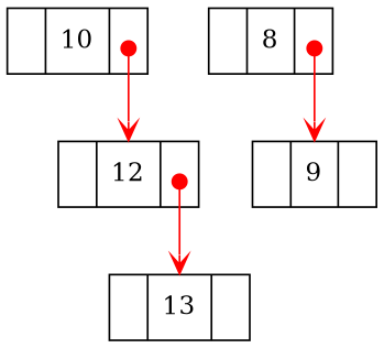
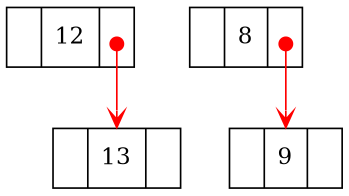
  digraph {
    nodesep=0.4
    ranksep=0.5
    node [color=black shape=record]
    edge [arrowhead=vee arrowtail=dot color=red dir=both headport=data tailclip=false tailport="right:c"]
-   n1 [label="<left> | <data> 10 | <right>"]
    n2 [label="<left> | <data> 12 | <right>"]
    n3 [label="<left> | <data> 8 | <right>"]
    n4 [label="<left> | <data> 9 | <right>"]
    n5 [label="<left> | <data> 13 | <right>"]
-   n1 -> n2
    n2 -> n5
    n3 -> n4
  }
